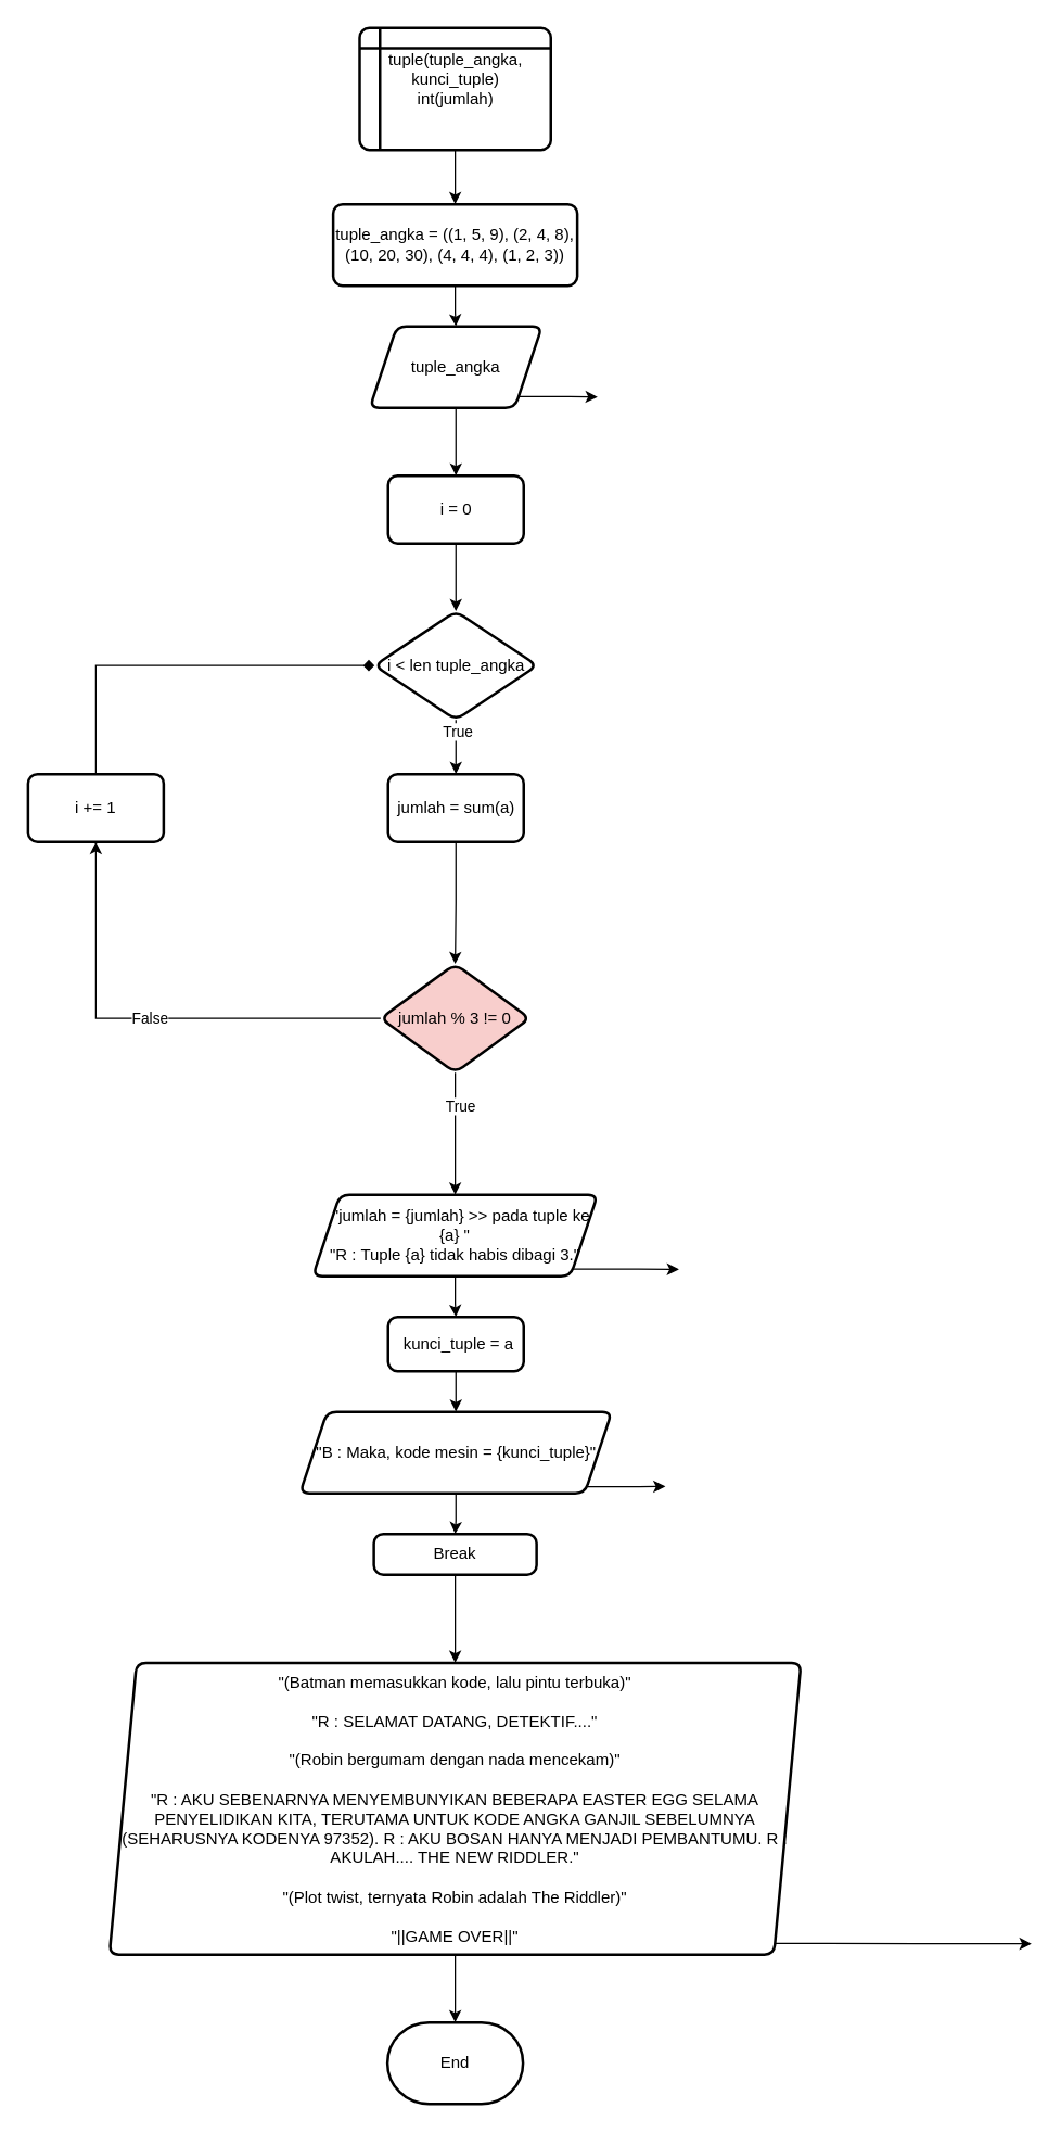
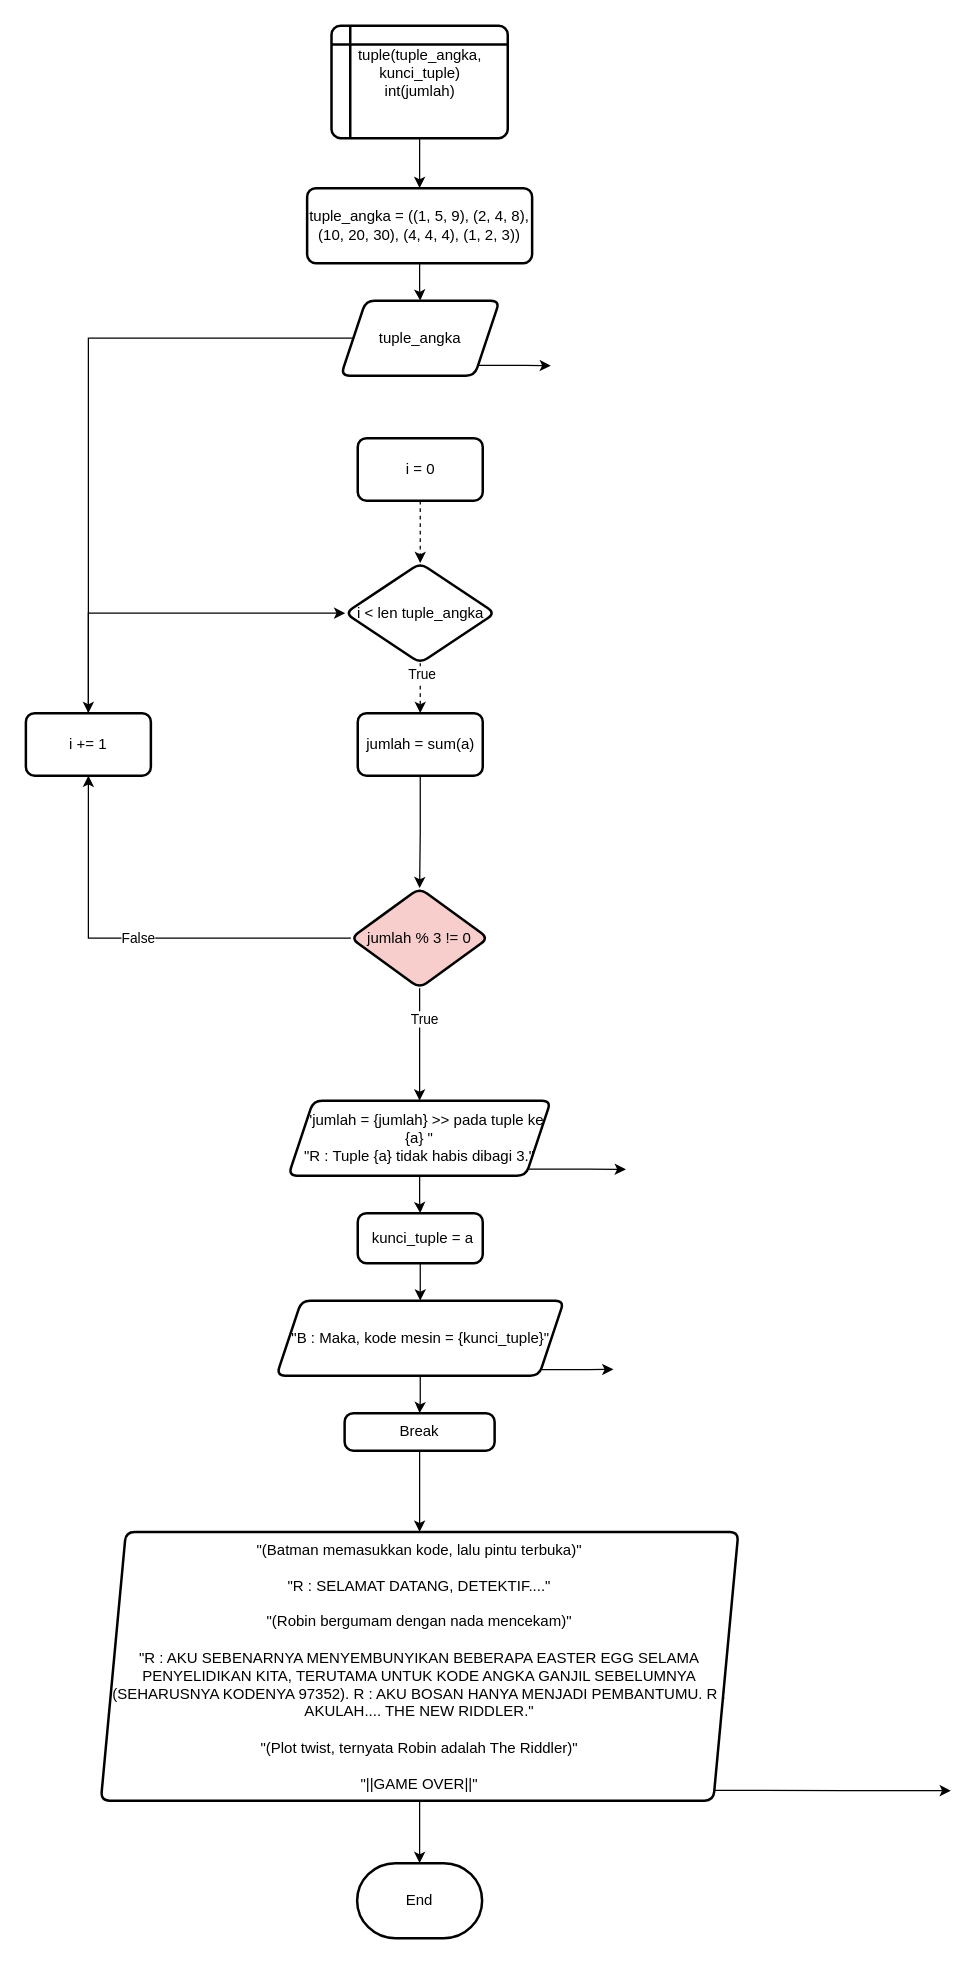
  <mxCell id="0" />
  <mxCell id="1" parent="0" />
  <mxCell id="2" value="" style="edgeStyle=orthogonalEdgeStyle;rounded=0;orthogonalLoop=1;jettySize=auto;html=1;" parent="1" source="3" target="6" edge="1"><mxGeometry relative="1" as="geometry" /></mxCell>
  <mxCell id="3" value="tuple_angka = ((1, 5, 9), (2, 4, 8), (10, 20, 30), (4, 4, 4), (1, 2, 3))" style="rounded=1;whiteSpace=wrap;html=1;absoluteArcSize=1;arcSize=14;strokeWidth=2;" parent="1" vertex="1"><mxGeometry x="245" y="150" width="180" height="60" as="geometry" /></mxCell>
  <mxCell id="4" style="edgeStyle=orthogonalEdgeStyle;rounded=0;orthogonalLoop=1;jettySize=auto;html=1;exitX=1;exitY=1;exitDx=0;exitDy=0;" parent="1" source="6" edge="1"><mxGeometry relative="1" as="geometry"><mxPoint x="440" y="292" as="targetPoint" /></mxGeometry></mxCell>
- <mxCell id="5" style="edgeStyle=orthogonalEdgeStyle;rounded=0;orthogonalLoop=1;jettySize=auto;html=1;" parent="1" source="6" target="17" edge="1"><mxGeometry relative="1" as="geometry" /></mxCell>
+ <mxCell id="5" style="edgeStyle=orthogonalEdgeStyle;rounded=0;orthogonalLoop=1;jettySize=auto;html=1;" parent="1" source="6" target="29" edge="1"><mxGeometry relative="1" as="geometry" /></mxCell>
  <mxCell id="6" value="tuple_angka" style="shape=parallelogram;perimeter=parallelogramPerimeter;whiteSpace=wrap;html=1;fixedSize=1;rounded=1;absoluteArcSize=1;arcSize=14;strokeWidth=2;" parent="1" vertex="1"><mxGeometry x="272" y="240" width="127" height="60" as="geometry" /></mxCell>
  <mxCell id="7" value="" style="edgeStyle=orthogonalEdgeStyle;rounded=0;orthogonalLoop=1;jettySize=auto;html=1;" parent="1" source="10" target="13" edge="1"><mxGeometry relative="1" as="geometry" /></mxCell>
  <mxCell id="8" value="True" style="edgeLabel;html=1;align=center;verticalAlign=middle;resizable=0;points=[];" parent="7" vertex="1" connectable="0"><mxGeometry x="-0.46" y="3" relative="1" as="geometry"><mxPoint as="offset" /></mxGeometry></mxCell>
  <mxCell id="9" value="False" style="edgeStyle=orthogonalEdgeStyle;rounded=0;orthogonalLoop=1;jettySize=auto;html=1;exitX=0;exitY=0.5;exitDx=0;exitDy=0;entryX=0.5;entryY=1;entryDx=0;entryDy=0;" parent="1" source="10" target="29" edge="1"><mxGeometry relative="1" as="geometry" /></mxCell>
  <mxCell id="10" value="jumlah % 3 != 0" style="rhombus;whiteSpace=wrap;html=1;rounded=1;absoluteArcSize=1;arcSize=14;strokeWidth=2;fillColor=#f8cecc;" parent="1" vertex="1"><mxGeometry x="280" y="710" width="110" height="80" as="geometry" /></mxCell>
  <mxCell id="11" style="edgeStyle=orthogonalEdgeStyle;rounded=0;orthogonalLoop=1;jettySize=auto;html=1;" parent="1" source="13" target="15" edge="1"><mxGeometry relative="1" as="geometry" /></mxCell>
  <mxCell id="12" style="edgeStyle=orthogonalEdgeStyle;rounded=0;orthogonalLoop=1;jettySize=auto;html=1;exitX=1;exitY=1;exitDx=0;exitDy=0;" parent="1" source="13" edge="1"><mxGeometry relative="1" as="geometry"><mxPoint x="500" y="935" as="targetPoint" /></mxGeometry></mxCell>
  <mxCell id="13" value="&amp;nbsp; &amp;nbsp;&quot;jumlah = {jumlah} &amp;gt;&amp;gt; pada tuple ke {a} &quot;&lt;div&gt;&quot;R : Tuple {a} tidak habis dibagi 3.&quot;&lt;/div&gt;" style="shape=parallelogram;perimeter=parallelogramPerimeter;whiteSpace=wrap;html=1;fixedSize=1;rounded=1;absoluteArcSize=1;arcSize=14;strokeWidth=2;" parent="1" vertex="1"><mxGeometry x="230" y="880" width="210" height="60" as="geometry" /></mxCell>
  <mxCell id="14" value="" style="edgeStyle=orthogonalEdgeStyle;rounded=0;orthogonalLoop=1;jettySize=auto;html=1;" parent="1" source="15" target="22" edge="1"><mxGeometry relative="1" as="geometry" /></mxCell>
  <mxCell id="15" value="&amp;nbsp;kunci_tuple = a" style="rounded=1;whiteSpace=wrap;html=1;absoluteArcSize=1;arcSize=14;strokeWidth=2;" parent="1" vertex="1"><mxGeometry x="285.5" y="970" width="100" height="40" as="geometry" /></mxCell>
- <mxCell id="16" value="" style="edgeStyle=orthogonalEdgeStyle;rounded=0;orthogonalLoop=1;jettySize=auto;html=1;" parent="1" source="17" target="25" edge="1"><mxGeometry relative="1" as="geometry" /></mxCell>
+ <mxCell id="16" value="" style="edgeStyle=orthogonalEdgeStyle;rounded=0;orthogonalLoop=1;jettySize=auto;html=1;dashed=1;" parent="1" source="17" target="25" edge="1"><mxGeometry relative="1" as="geometry" /></mxCell>
  <mxCell id="17" value="i = 0" style="rounded=1;whiteSpace=wrap;html=1;absoluteArcSize=1;arcSize=14;strokeWidth=2;" parent="1" vertex="1"><mxGeometry x="285.5" y="350" width="100" height="50" as="geometry" /></mxCell>
  <mxCell id="18" value="" style="edgeStyle=orthogonalEdgeStyle;rounded=0;orthogonalLoop=1;jettySize=auto;html=1;" parent="1" source="19" target="10" edge="1"><mxGeometry relative="1" as="geometry" /></mxCell>
  <mxCell id="19" value="jumlah = sum(a)" style="rounded=1;whiteSpace=wrap;html=1;absoluteArcSize=1;arcSize=14;strokeWidth=2;" parent="1" vertex="1"><mxGeometry x="285.5" y="570" width="100" height="50" as="geometry" /></mxCell>
  <mxCell id="20" value="" style="edgeStyle=orthogonalEdgeStyle;rounded=0;orthogonalLoop=1;jettySize=auto;html=1;" parent="1" source="22" target="27" edge="1"><mxGeometry relative="1" as="geometry" /></mxCell>
  <mxCell id="21" style="edgeStyle=orthogonalEdgeStyle;rounded=0;orthogonalLoop=1;jettySize=auto;html=1;exitX=1;exitY=1;exitDx=0;exitDy=0;" parent="1" source="22" edge="1"><mxGeometry relative="1" as="geometry"><mxPoint x="490" y="1095" as="targetPoint" /></mxGeometry></mxCell>
  <mxCell id="22" value="&quot;B : Maka, kode mesin = {kunci_tuple}&quot;" style="shape=parallelogram;perimeter=parallelogramPerimeter;whiteSpace=wrap;html=1;fixedSize=1;rounded=1;absoluteArcSize=1;arcSize=14;strokeWidth=2;" parent="1" vertex="1"><mxGeometry x="220.5" y="1040" width="230" height="60" as="geometry" /></mxCell>
- <mxCell id="23" value="" style="edgeStyle=orthogonalEdgeStyle;rounded=0;orthogonalLoop=1;jettySize=auto;html=1;" parent="1" source="25" target="19" edge="1"><mxGeometry relative="1" as="geometry" /></mxCell>
+ <mxCell id="23" value="" style="edgeStyle=orthogonalEdgeStyle;rounded=0;orthogonalLoop=1;jettySize=auto;html=1;dashed=1;" parent="1" source="25" target="19" edge="1"><mxGeometry relative="1" as="geometry" /></mxCell>
  <mxCell id="24" value="True" style="edgeLabel;html=1;align=center;verticalAlign=middle;resizable=0;points=[];" parent="23" vertex="1" connectable="0"><mxGeometry x="-0.579" y="1" relative="1" as="geometry"><mxPoint as="offset" /></mxGeometry></mxCell>
  <mxCell id="25" value="i &amp;lt; len tuple_angka" style="rhombus;whiteSpace=wrap;html=1;rounded=1;absoluteArcSize=1;arcSize=14;strokeWidth=2;" parent="1" vertex="1"><mxGeometry x="275.5" y="450" width="120" height="80" as="geometry" /></mxCell>
  <mxCell id="26" value="" style="edgeStyle=orthogonalEdgeStyle;rounded=0;orthogonalLoop=1;jettySize=auto;html=1;" parent="1" source="27" target="32" edge="1"><mxGeometry relative="1" as="geometry" /></mxCell>
  <mxCell id="27" value="Break" style="rounded=1;whiteSpace=wrap;html=1;absoluteArcSize=1;arcSize=14;strokeWidth=2;" parent="1" vertex="1"><mxGeometry x="275" y="1130" width="120" height="30" as="geometry" /></mxCell>
- <mxCell id="28" style="edgeStyle=orthogonalEdgeStyle;rounded=0;orthogonalLoop=1;jettySize=auto;html=1;exitX=0.5;exitY=0;exitDx=0;exitDy=0;entryX=0;entryY=0.5;entryDx=0;entryDy=0;endArrow=diamond;" parent="1" source="29" target="25" edge="1"><mxGeometry relative="1" as="geometry" /></mxCell>
+ <mxCell id="28" style="edgeStyle=orthogonalEdgeStyle;rounded=0;orthogonalLoop=1;jettySize=auto;html=1;exitX=0.5;exitY=0;exitDx=0;exitDy=0;entryX=0;entryY=0.5;entryDx=0;entryDy=0;" parent="1" source="29" target="25" edge="1"><mxGeometry relative="1" as="geometry" /></mxCell>
  <mxCell id="29" value="i += 1" style="rounded=1;whiteSpace=wrap;html=1;absoluteArcSize=1;arcSize=14;strokeWidth=2;" parent="1" vertex="1"><mxGeometry x="20" y="570" width="100" height="50" as="geometry" /></mxCell>
  <mxCell id="30" value="" style="edgeStyle=orthogonalEdgeStyle;rounded=0;orthogonalLoop=1;jettySize=auto;html=1;" parent="1" source="32" target="33" edge="1"><mxGeometry relative="1" as="geometry" /></mxCell>
  <mxCell id="31" style="edgeStyle=orthogonalEdgeStyle;rounded=0;orthogonalLoop=1;jettySize=auto;html=1;exitX=1;exitY=1;exitDx=0;exitDy=0;" parent="1" source="32" edge="1"><mxGeometry relative="1" as="geometry"><mxPoint x="760" y="1432" as="targetPoint" /></mxGeometry></mxCell>
  <mxCell id="32" value="&quot;(Batman memasukkan kode, lalu pintu terbuka)&quot;&lt;div&gt;&lt;br&gt;&lt;div&gt;&quot;R : SELAMAT DATANG, DETEKTIF....&quot;&lt;/div&gt;&lt;div&gt;&lt;br&gt;&lt;/div&gt;&lt;div&gt;&quot;(Robin bergumam dengan nada mencekam)&quot;&lt;/div&gt;&lt;div&gt;&lt;br&gt;&lt;/div&gt;&lt;div&gt;&lt;div&gt;&quot;R : AKU SEBENARNYA MENYEMBUNYIKAN BEBERAPA EASTER EGG SELAMA PENYELIDIKAN KITA, TERUTAMA UNTUK KODE ANGKA GANJIL SEBELUMNYA (SEHARUSNYA KODENYA 97352). R : AKU BOSAN HANYA MENJADI PEMBANTUMU. R : AKULAH.... THE NEW RIDDLER.&quot;&lt;/div&gt;&lt;div&gt;&lt;br&gt;&lt;/div&gt;&lt;div&gt;&quot;(Plot twist, ternyata Robin adalah The Riddler)&quot;&lt;/div&gt;&lt;/div&gt;&lt;/div&gt;&lt;div&gt;&lt;br&gt;&lt;/div&gt;&lt;div&gt;&quot;||GAME OVER||&quot;&lt;/div&gt;" style="shape=parallelogram;perimeter=parallelogramPerimeter;whiteSpace=wrap;html=1;fixedSize=1;rounded=1;absoluteArcSize=1;arcSize=14;strokeWidth=2;" parent="1" vertex="1"><mxGeometry x="80" y="1225" width="510" height="215" as="geometry" /></mxCell>
  <mxCell id="33" value="End" style="strokeWidth=2;html=1;shape=mxgraph.flowchart.terminator;whiteSpace=wrap;" parent="1" vertex="1"><mxGeometry x="285" y="1490" width="100" height="60" as="geometry" /></mxCell>
  <mxCell id="34" value="" style="edgeStyle=orthogonalEdgeStyle;rounded=0;orthogonalLoop=1;jettySize=auto;html=1;" parent="1" source="35" target="3" edge="1"><mxGeometry relative="1" as="geometry" /></mxCell>
  <mxCell id="35" value="tuple(tuple_angka, kunci_tuple)&lt;div&gt;int(jumlah)&lt;/div&gt;&lt;div&gt;&lt;br&gt;&lt;/div&gt;" style="shape=internalStorage;whiteSpace=wrap;html=1;dx=15;dy=15;rounded=1;arcSize=8;strokeWidth=2;" parent="1" vertex="1"><mxGeometry x="264.5" y="20" width="141" height="90" as="geometry" /></mxCell>
